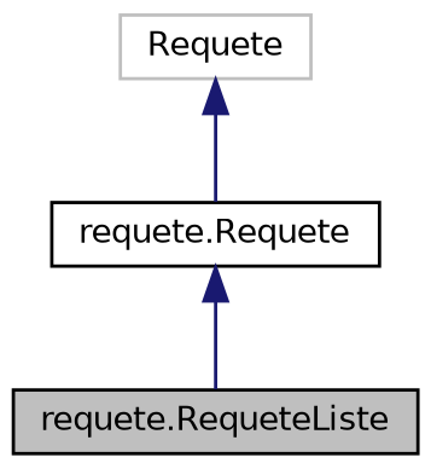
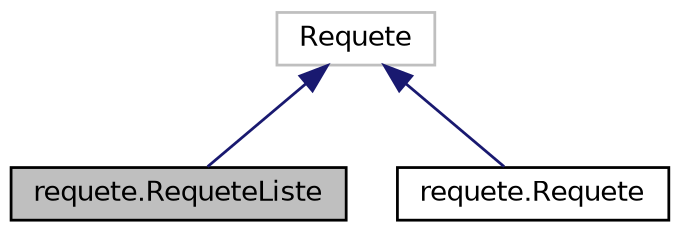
  digraph {
    node [color=black fillcolor=white fontname=Helvetica fontsize=10 shape=record style=filled]
    edge [color=midnightblue dir=back fontname=Helvetica fontsize=10 labelfontname=Helvetica labelfontsize=10 style=solid]
    n1 [fillcolor=grey75 fontcolor=black height=0.2 label="requete.RequeteListe" width=0.4]
    n2 [height=0.2 label="requete.Requete" width=0.4]
    n3 [color=grey75 height=0.2 label=Requete width=0.4]
-   n2 -> n1
+   n3 -> n1
    n3 -> n2
  }
